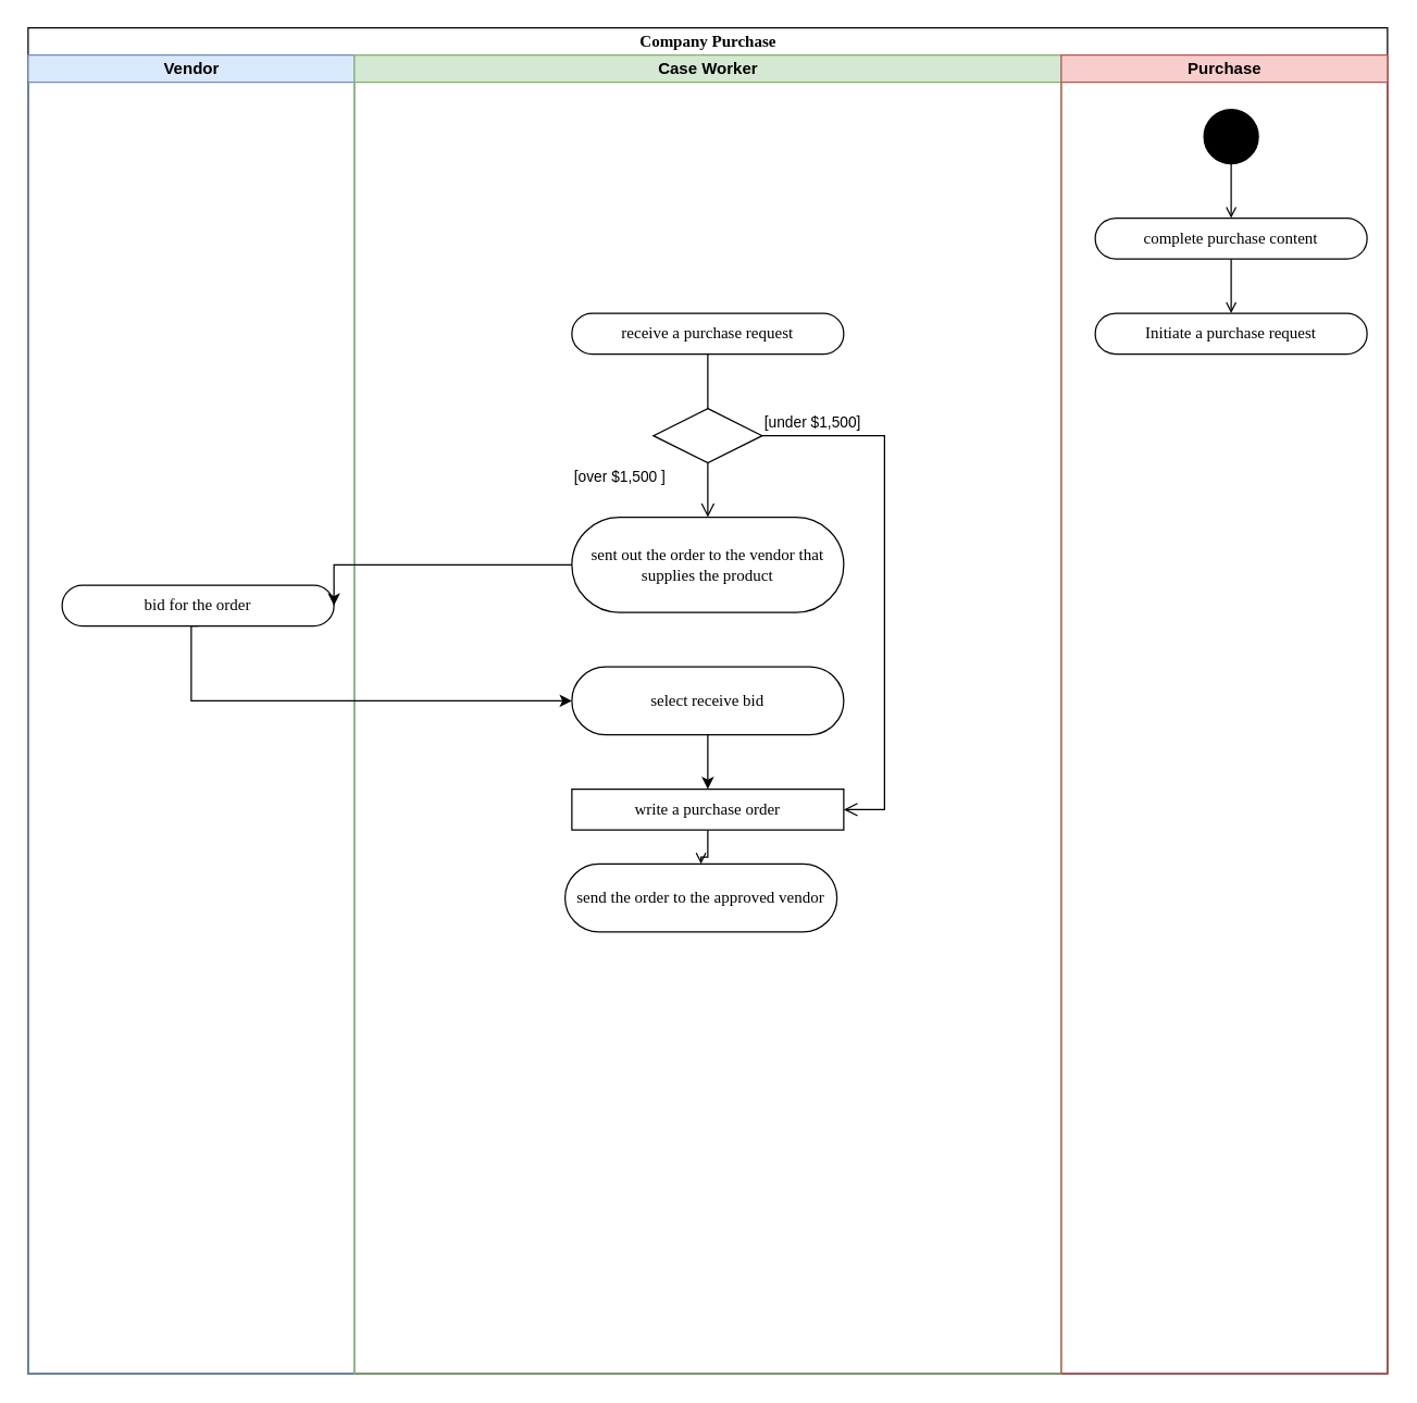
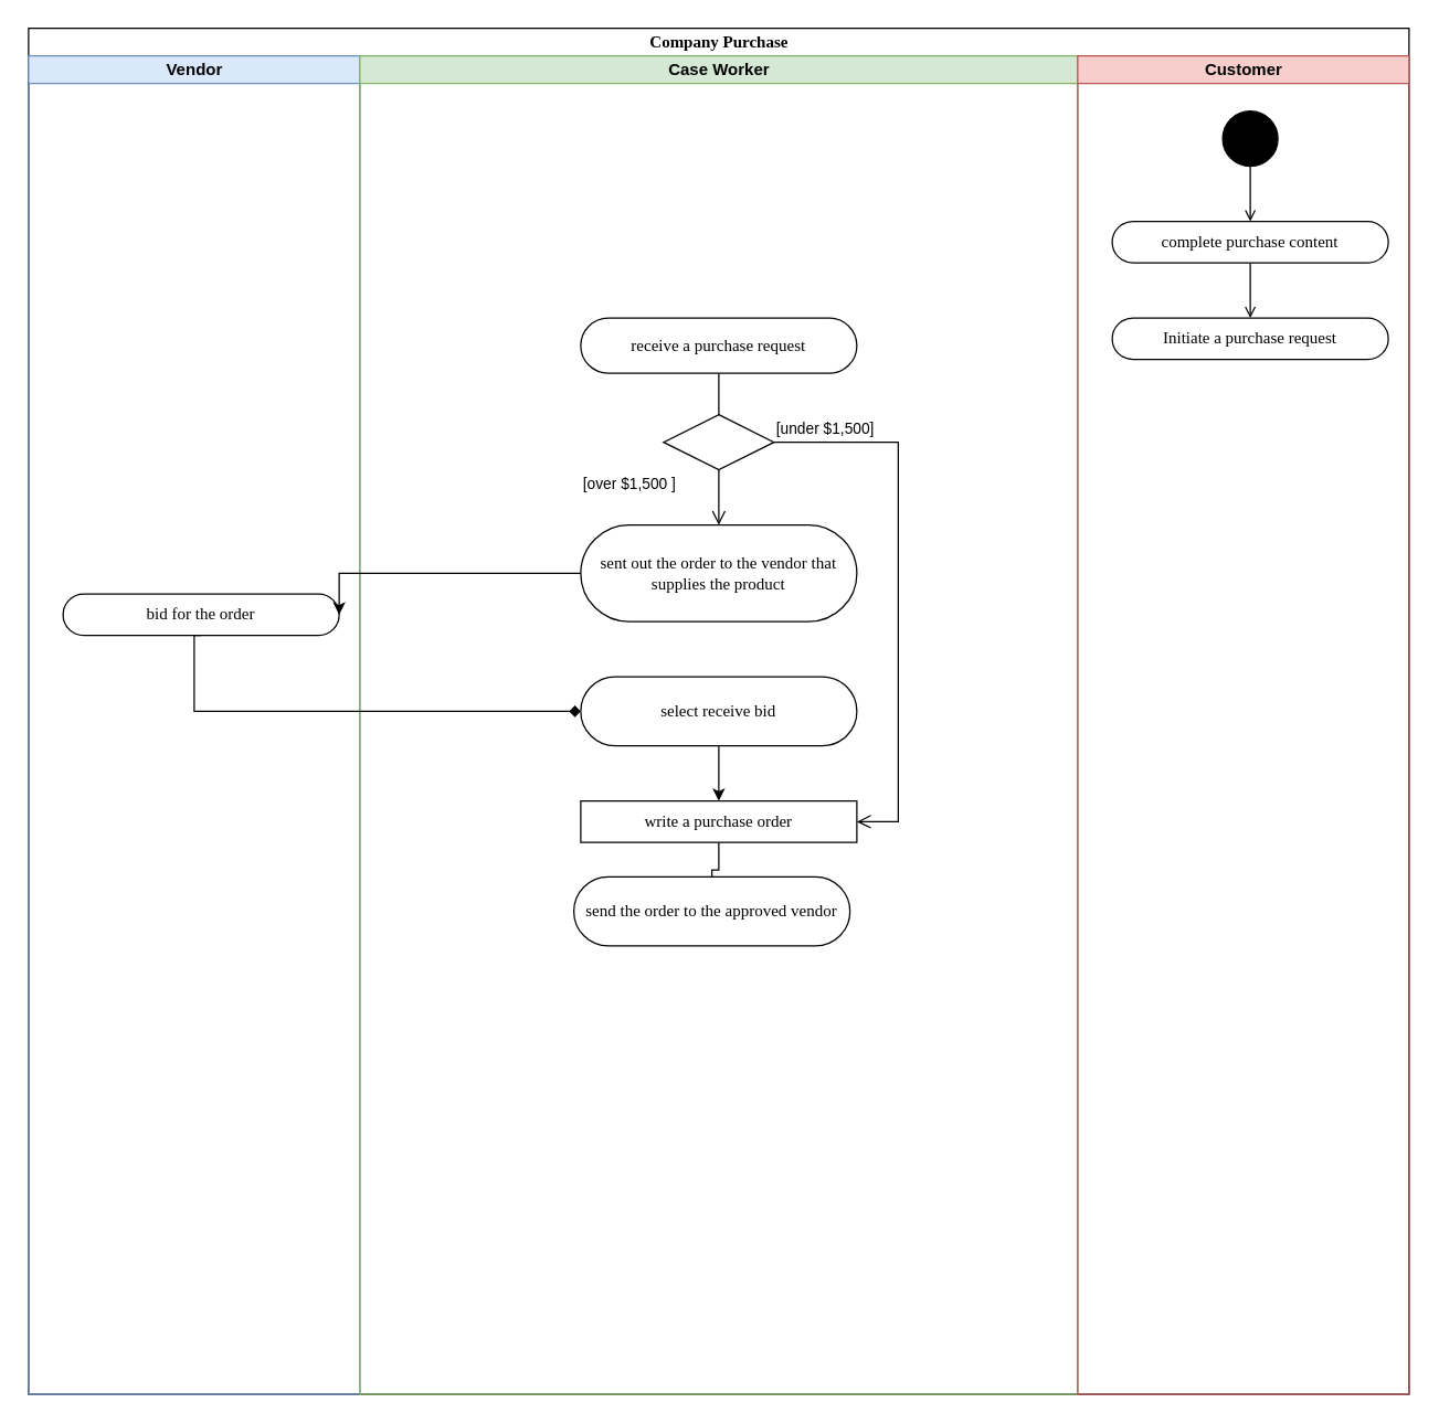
  <mxCell id="0" />
  <mxCell id="1" parent="0" />
  <mxCell id="2" value="Company Purchase" style="swimlane;html=1;childLayout=stackLayout;startSize=20;rounded=0;shadow=0;comic=0;labelBackgroundColor=none;strokeWidth=1;fontFamily=Verdana;fontSize=12;align=center;" parent="1" vertex="1"><mxGeometry y="20" width="1000" height="990" as="geometry" x="20" /></mxCell>
  <mxCell id="3" value="Vendor" style="swimlane;html=1;startSize=20;fillColor=#dae8fc;strokeColor=#6c8ebf;" parent="2" vertex="1"><mxGeometry y="20" width="240" height="970" as="geometry" /></mxCell>
  <mxCell id="4" value="bid for the order" style="rounded=1;whiteSpace=wrap;html=1;shadow=0;comic=0;labelBackgroundColor=none;strokeWidth=1;fontFamily=Verdana;fontSize=12;align=center;arcSize=50;" vertex="1" parent="3"><mxGeometry x="25" y="390" width="200" height="30" as="geometry" /></mxCell>
  <mxCell id="5" value="Case Worker" style="swimlane;html=1;startSize=20;fillColor=#d5e8d4;strokeColor=#82b366;" parent="2" vertex="1"><mxGeometry x="240" y="20" width="520" height="970" as="geometry" /></mxCell>
  <mxCell id="6" style="edgeStyle=orthogonalEdgeStyle;rounded=0;orthogonalLoop=1;jettySize=auto;html=1;entryX=0.5;entryY=0;entryDx=0;entryDy=0;endArrow=open;endFill=0;" edge="1" parent="5" source="7"><mxGeometry relative="1" as="geometry"><mxPoint x="260" y="270" as="targetPoint" /></mxGeometry></mxCell>
- <mxCell id="7" value="receive a purchase request" style="rounded=1;whiteSpace=wrap;html=1;shadow=0;comic=0;labelBackgroundColor=none;strokeWidth=1;fontFamily=Verdana;fontSize=12;align=center;arcSize=50;" vertex="1" parent="5"><mxGeometry x="160" y="190" width="200" height="30" as="geometry" /></mxCell>
+ <mxCell id="7" value="receive a purchase request" style="rounded=1;whiteSpace=wrap;html=1;shadow=0;comic=0;labelBackgroundColor=none;strokeWidth=1;fontFamily=Verdana;fontSize=12;align=center;arcSize=50;" vertex="1" parent="5"><mxGeometry x="160" y="190" width="200" height="40" as="geometry" /></mxCell>
  <mxCell id="8" value="" style="rhombus;whiteSpace=wrap;html=1;" vertex="1" parent="5"><mxGeometry x="220" y="260" width="80" height="40" as="geometry" /></mxCell>
  <mxCell id="9" value="send the order to the approved vendor" style="rounded=1;whiteSpace=wrap;html=1;shadow=0;comic=0;labelBackgroundColor=none;strokeWidth=1;fontFamily=Verdana;fontSize=12;align=center;arcSize=50;" vertex="1" parent="5"><mxGeometry x="155" y="595" width="200" height="50" as="geometry" /></mxCell>
- <mxCell id="10" value="" style="edgeStyle=orthogonalEdgeStyle;rounded=0;orthogonalLoop=1;jettySize=auto;html=1;endArrow=open;endFill=0;" edge="1" parent="5" source="11" target="9"><mxGeometry relative="1" as="geometry" /></mxCell>
+ <mxCell id="10" value="" style="edgeStyle=orthogonalEdgeStyle;rounded=0;orthogonalLoop=1;jettySize=auto;html=1;endArrow=none;endFill=0;" edge="1" parent="5" source="11" target="9"><mxGeometry relative="1" as="geometry" /></mxCell>
  <mxCell id="11" value="write a purchase order" style="whiteSpace=wrap;html=1;shadow=0;comic=0;labelBackgroundColor=none;strokeWidth=1;fontFamily=Verdana;fontSize=12;align=center;arcSize=50;rounded=0;" vertex="1" parent="5"><mxGeometry x="160" y="540" width="200" height="30" as="geometry" /></mxCell>
  <mxCell id="12" value="[under&amp;nbsp;$1,500]" style="edgeStyle=orthogonalEdgeStyle;html=1;align=left;verticalAlign=middle;endArrow=open;endSize=8;rounded=0;exitX=1;exitY=0.5;exitDx=0;exitDy=0;fontSize=11;fontStyle=0;entryX=1;entryY=0.5;entryDx=0;entryDy=0;" edge="1" source="8" parent="5" target="11"><mxGeometry x="-1" y="10" relative="1" as="geometry"><mxPoint x="300" y="380" as="targetPoint" /><mxPoint x="250" y="280" as="sourcePoint" /><Array as="points"><mxPoint x="390" y="280" /><mxPoint x="390" y="555" /></Array><mxPoint as="offset" /></mxGeometry></mxCell>
  <mxCell id="13" value="sent out the order to the vendor&amp;nbsp;that supplies the product" style="rounded=1;whiteSpace=wrap;html=1;shadow=0;comic=0;labelBackgroundColor=none;strokeWidth=1;fontFamily=Verdana;fontSize=12;align=center;arcSize=50;" vertex="1" parent="5"><mxGeometry x="160" y="340" width="200" height="70" as="geometry" /></mxCell>
  <mxCell id="14" value="[over&amp;nbsp;$1,500 ]" style="edgeStyle=orthogonalEdgeStyle;html=1;align=left;verticalAlign=middle;endArrow=open;endSize=8;rounded=0;fontSize=11;exitX=0.5;exitY=1;exitDx=0;exitDy=0;entryX=0.5;entryY=0;entryDx=0;entryDy=0;" edge="1" source="8" parent="5" target="13"><mxGeometry x="-0.5" y="-100" relative="1" as="geometry"><mxPoint x="130" y="560" as="targetPoint" /><mxPoint x="225.027" y="280.029" as="sourcePoint" /><Array as="points"><mxPoint x="260" y="320" /><mxPoint x="260" y="320" /></Array><mxPoint as="offset" /></mxGeometry></mxCell>
  <mxCell id="15" style="edgeStyle=orthogonalEdgeStyle;rounded=0;orthogonalLoop=1;jettySize=auto;html=1;entryX=0.5;entryY=0;entryDx=0;entryDy=0;" edge="1" parent="5" source="16" target="11"><mxGeometry relative="1" as="geometry"><mxPoint x="280" y="540" as="targetPoint" /><Array as="points" /></mxGeometry></mxCell>
  <mxCell id="16" value=" select receive bid" style="rounded=1;whiteSpace=wrap;html=1;shadow=0;comic=0;labelBackgroundColor=none;strokeWidth=1;fontFamily=Verdana;fontSize=12;align=center;arcSize=50;" vertex="1" parent="5"><mxGeometry x="160" y="450" width="200" height="50" as="geometry" /></mxCell>
  <mxCell id="17" style="edgeStyle=orthogonalEdgeStyle;rounded=0;orthogonalLoop=1;jettySize=auto;html=1;entryX=1;entryY=0.5;entryDx=0;entryDy=0;" edge="1" parent="2" source="13" target="4"><mxGeometry relative="1" as="geometry"><Array as="points"><mxPoint x="230" y="395" /><mxPoint x="230" y="395" /></Array></mxGeometry></mxCell>
- <mxCell id="18" style="edgeStyle=orthogonalEdgeStyle;rounded=0;orthogonalLoop=1;jettySize=auto;html=1;entryX=0;entryY=0.5;entryDx=0;entryDy=0;exitX=0.5;exitY=1;exitDx=0;exitDy=0;" edge="1" parent="2" source="4" target="16"><mxGeometry relative="1" as="geometry"><mxPoint x="120.004" y="130.0" as="sourcePoint" /><mxPoint x="269.97" y="435" as="targetPoint" /><Array as="points"><mxPoint x="120" y="495" /></Array></mxGeometry></mxCell>
- <mxCell id="19" value="Purchase" style="swimlane;html=1;startSize=20;fillColor=#f8cecc;strokeColor=#b85450;" parent="2" vertex="1"><mxGeometry x="760" y="20" width="240" height="970" as="geometry" /></mxCell>
+ <mxCell id="18" style="edgeStyle=orthogonalEdgeStyle;rounded=0;orthogonalLoop=1;jettySize=auto;html=1;entryX=0;entryY=0.5;entryDx=0;entryDy=0;exitX=0.5;exitY=1;exitDx=0;exitDy=0;endArrow=diamond;" edge="1" parent="2" source="4" target="16"><mxGeometry relative="1" as="geometry"><mxPoint x="120.004" y="130.0" as="sourcePoint" /><mxPoint x="269.97" y="435" as="targetPoint" /><Array as="points"><mxPoint x="120" y="495" /></Array></mxGeometry></mxCell>
+ <mxCell id="19" value="Customer" style="swimlane;html=1;startSize=20;fillColor=#f8cecc;strokeColor=#b85450;" parent="2" vertex="1"><mxGeometry x="760" y="20" width="240" height="970" as="geometry" /></mxCell>
  <mxCell id="20" style="edgeStyle=orthogonalEdgeStyle;rounded=0;html=1;labelBackgroundColor=none;startArrow=none;startFill=0;startSize=6;endArrow=open;endFill=0;endSize=6;jettySize=auto;orthogonalLoop=1;strokeWidth=1;fontFamily=Verdana;fontSize=12" parent="19" source="21" target="23" edge="1"><mxGeometry relative="1" as="geometry" /></mxCell>
  <mxCell id="21" value="" style="ellipse;whiteSpace=wrap;html=1;rounded=0;shadow=0;comic=0;labelBackgroundColor=none;strokeWidth=1;fillColor=#000000;fontFamily=Verdana;fontSize=12;align=center;" parent="19" vertex="1"><mxGeometry x="105" y="40" width="40" height="40" as="geometry" /></mxCell>
  <mxCell id="22" style="edgeStyle=orthogonalEdgeStyle;rounded=0;orthogonalLoop=1;jettySize=auto;html=1;entryX=0.5;entryY=0;entryDx=0;entryDy=0;endArrow=open;endFill=0;" edge="1" parent="19" source="23" target="24"><mxGeometry relative="1" as="geometry" /></mxCell>
  <mxCell id="23" value="complete purchase content" style="rounded=1;whiteSpace=wrap;html=1;shadow=0;comic=0;labelBackgroundColor=none;strokeWidth=1;fontFamily=Verdana;fontSize=12;align=center;arcSize=50;" parent="19" vertex="1"><mxGeometry x="25" y="120" width="200" height="30" as="geometry" /></mxCell>
  <mxCell id="24" value="Initiate a purchase request" style="rounded=1;whiteSpace=wrap;html=1;shadow=0;comic=0;labelBackgroundColor=none;strokeWidth=1;fontFamily=Verdana;fontSize=12;align=center;arcSize=50;" vertex="1" parent="19"><mxGeometry x="25" y="190" width="200" height="30" as="geometry" /></mxCell>
